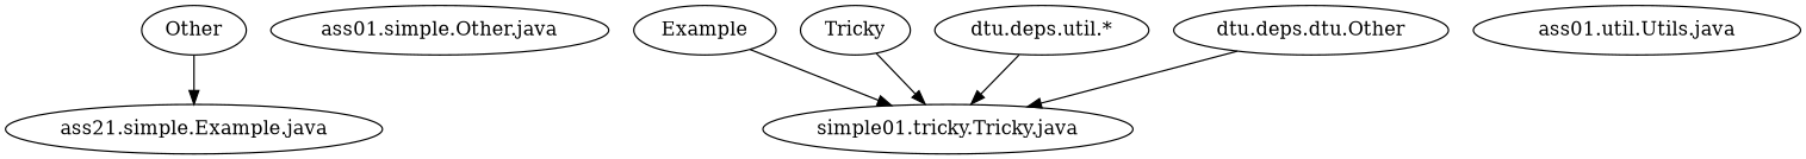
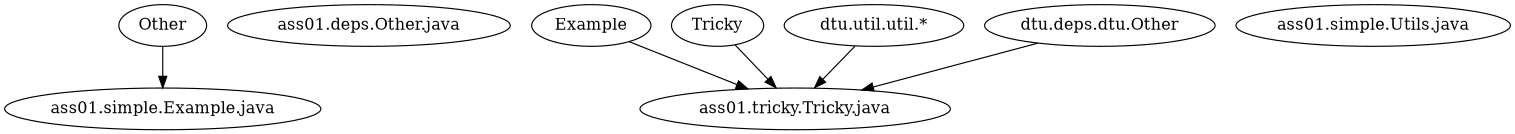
  digraph {
-   n1 [label="ass21.simple.Example.java"]
-   n2 [label="ass01.simple.Other.java"]
-   n3 [label="simple01.tricky.Tricky.java"]
-   n4 [label="ass01.util.Utils.java"]
+   n1 [label="ass01.simple.Example.java"]
+   n2 [label="ass01.deps.Other.java"]
+   n3 [label="ass01.tricky.Tricky.java"]
+   n4 [label="ass01.simple.Utils.java"]
    n5 [label=Other]
    n6 [label=Example]
    n7 [label=Tricky]
-   n8 [label="dtu.deps.util.*"]
+   n8 [label="dtu.util.util.*"]
    n9 [label="dtu.deps.dtu.Other"]
    n5 -> n1
    n6 -> n3
    n7 -> n3
    n8 -> n3
    n9 -> n3
  }
